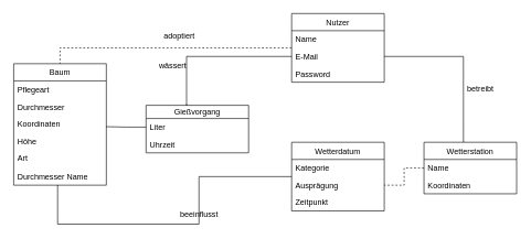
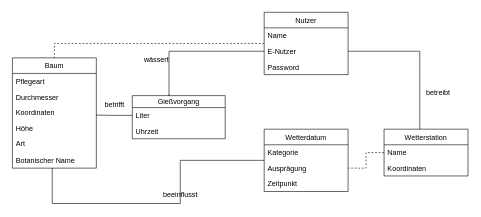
  <mxCell id="0" />
  <mxCell id="1" parent="0" />
  <mxCell id="2" value="Baum" style="swimlane;fontStyle=0;childLayout=stackLayout;horizontal=1;startSize=26;fillColor=none;horizontalStack=0;resizeParent=1;resizeParentMax=0;resizeLast=0;collapsible=1;marginBottom=0;" vertex="1" parent="1"><mxGeometry x="20" y="96" width="140" height="184" as="geometry" /></mxCell>
  <mxCell id="3" value="Pflegeart" style="text;strokeColor=none;fillColor=none;align=left;verticalAlign=top;spacingLeft=4;spacingRight=4;overflow=hidden;rotatable=0;points=[[0,0.5],[1,0.5]];portConstraint=eastwest;" vertex="1" parent="2"><mxGeometry y="26" width="140" height="26" as="geometry" /></mxCell>
  <mxCell id="4" value="Durchmesser" style="text;strokeColor=none;fillColor=none;align=left;verticalAlign=top;spacingLeft=4;spacingRight=4;overflow=hidden;rotatable=0;points=[[0,0.5],[1,0.5]];portConstraint=eastwest;" vertex="1" parent="2"><mxGeometry y="52" width="140" height="26" as="geometry" /></mxCell>
  <mxCell id="5" value="Koordinaten" style="text;strokeColor=none;fillColor=none;align=left;verticalAlign=top;spacingLeft=4;spacingRight=4;overflow=hidden;rotatable=0;points=[[0,0.5],[1,0.5]];portConstraint=eastwest;" vertex="1" parent="2"><mxGeometry y="78" width="140" height="26" as="geometry" /></mxCell>
  <mxCell id="6" value="Höhe" style="text;strokeColor=none;fillColor=none;align=left;verticalAlign=top;spacingLeft=4;spacingRight=4;overflow=hidden;rotatable=0;points=[[0,0.5],[1,0.5]];portConstraint=eastwest;" vertex="1" parent="2"><mxGeometry y="104" width="140" height="26" as="geometry" /></mxCell>
  <mxCell id="7" value="Art" style="text;strokeColor=none;fillColor=none;align=left;verticalAlign=top;spacingLeft=4;spacingRight=4;overflow=hidden;rotatable=0;points=[[0,0.5],[1,0.5]];portConstraint=eastwest;" vertex="1" parent="2"><mxGeometry y="130" width="140" height="28" as="geometry" /></mxCell>
- <mxCell id="8" value="Durchmesser Name" style="text;strokeColor=none;fillColor=none;align=left;verticalAlign=top;spacingLeft=4;spacingRight=4;overflow=hidden;rotatable=0;points=[[0,0.5],[1,0.5]];portConstraint=eastwest;" vertex="1" parent="2"><mxGeometry y="158" width="140" height="26" as="geometry" /></mxCell>
+ <mxCell id="8" value="Botanischer Name" style="text;strokeColor=none;fillColor=none;align=left;verticalAlign=top;spacingLeft=4;spacingRight=4;overflow=hidden;rotatable=0;points=[[0,0.5],[1,0.5]];portConstraint=eastwest;" vertex="1" parent="2"><mxGeometry y="158" width="140" height="26" as="geometry" /></mxCell>
  <mxCell id="9" style="edgeStyle=orthogonalEdgeStyle;rounded=0;orthogonalLoop=1;jettySize=auto;html=1;entryX=0.5;entryY=0;entryDx=0;entryDy=0;strokeColor=default;endArrow=none;endFill=0;startSize=0;endSize=0;dashed=1;" edge="1" parent="1" source="10" target="2"><mxGeometry relative="1" as="geometry" /></mxCell>
  <mxCell id="10" value="Nutzer" style="swimlane;fontStyle=0;childLayout=stackLayout;horizontal=1;startSize=26;fillColor=none;horizontalStack=0;resizeParent=1;resizeParentMax=0;resizeLast=0;collapsible=1;marginBottom=0;" vertex="1" parent="1"><mxGeometry x="440" y="20" width="140" height="104" as="geometry" /></mxCell>
  <mxCell id="11" value="Name" style="text;strokeColor=none;fillColor=none;align=left;verticalAlign=top;spacingLeft=4;spacingRight=4;overflow=hidden;rotatable=0;points=[[0,0.5],[1,0.5]];portConstraint=eastwest;" vertex="1" parent="10"><mxGeometry y="26" width="140" height="26" as="geometry" /></mxCell>
- <mxCell id="12" value="E-Mail" style="text;strokeColor=none;fillColor=none;align=left;verticalAlign=top;spacingLeft=4;spacingRight=4;overflow=hidden;rotatable=0;points=[[0,0.5],[1,0.5]];portConstraint=eastwest;" vertex="1" parent="10"><mxGeometry y="52" width="140" height="26" as="geometry" /></mxCell>
+ <mxCell id="12" value="E-Nutzer" style="text;strokeColor=none;fillColor=none;align=left;verticalAlign=top;spacingLeft=4;spacingRight=4;overflow=hidden;rotatable=0;points=[[0,0.5],[1,0.5]];portConstraint=eastwest;" vertex="1" parent="10"><mxGeometry y="52" width="140" height="26" as="geometry" /></mxCell>
  <mxCell id="13" value="Password" style="text;strokeColor=none;fillColor=none;align=left;verticalAlign=top;spacingLeft=4;spacingRight=4;overflow=hidden;rotatable=0;points=[[0,0.5],[1,0.5]];portConstraint=eastwest;" vertex="1" parent="10"><mxGeometry y="78" width="140" height="26" as="geometry" /></mxCell>
  <mxCell id="14" style="edgeStyle=orthogonalEdgeStyle;rounded=0;orthogonalLoop=1;jettySize=auto;html=1;entryX=0.474;entryY=0.967;entryDx=0;entryDy=0;entryPerimeter=0;strokeColor=default;endSize=0;startSize=0;endArrow=open;endFill=0;" edge="1" parent="1" source="15" target="8"><mxGeometry relative="1" as="geometry" /></mxCell>
  <mxCell id="15" value="Wetterdatum" style="swimlane;fontStyle=0;childLayout=stackLayout;horizontal=1;startSize=26;fillColor=none;horizontalStack=0;resizeParent=1;resizeParentMax=0;resizeLast=0;collapsible=1;marginBottom=0;" vertex="1" parent="1"><mxGeometry x="440" y="215" width="140" height="104" as="geometry" /></mxCell>
  <mxCell id="16" value="Kategorie" style="text;strokeColor=none;fillColor=none;align=left;verticalAlign=top;spacingLeft=4;spacingRight=4;overflow=hidden;rotatable=0;points=[[0,0.5],[1,0.5]];portConstraint=eastwest;" vertex="1" parent="15"><mxGeometry y="26" width="140" height="26" as="geometry" /></mxCell>
  <mxCell id="17" value="Ausprägung" style="text;strokeColor=none;fillColor=none;align=left;verticalAlign=top;spacingLeft=4;spacingRight=4;overflow=hidden;rotatable=0;points=[[0,0.5],[1,0.5]];portConstraint=eastwest;" vertex="1" parent="15"><mxGeometry y="52" width="140" height="26" as="geometry" /></mxCell>
  <mxCell id="18" value="Zeitpunkt" style="text;strokeColor=none;fillColor=none;align=left;verticalAlign=top;spacingLeft=4;spacingRight=4;overflow=hidden;rotatable=0;points=[[0,0.5],[1,0.5]];portConstraint=eastwest;" vertex="1" parent="15"><mxGeometry y="78" width="140" height="26" as="geometry" /></mxCell>
  <mxCell id="19" style="edgeStyle=orthogonalEdgeStyle;rounded=0;orthogonalLoop=1;jettySize=auto;html=1;strokeColor=default;endArrow=none;endFill=0;startSize=0;endSize=0;dashed=1;" edge="1" parent="1" source="20" target="17"><mxGeometry relative="1" as="geometry"><mxPoint x="581.26" y="322.562" as="targetPoint" /></mxGeometry></mxCell>
  <mxCell id="20" value="Wetterstation" style="swimlane;fontStyle=0;childLayout=stackLayout;horizontal=1;startSize=26;fillColor=none;horizontalStack=0;resizeParent=1;resizeParentMax=0;resizeLast=0;collapsible=1;marginBottom=0;" vertex="1" parent="1"><mxGeometry x="640" y="215" width="140" height="78" as="geometry" /></mxCell>
  <mxCell id="21" value="Name" style="text;strokeColor=none;fillColor=none;align=left;verticalAlign=top;spacingLeft=4;spacingRight=4;overflow=hidden;rotatable=0;points=[[0,0.5],[1,0.5]];portConstraint=eastwest;" vertex="1" parent="20"><mxGeometry y="26" width="140" height="26" as="geometry" /></mxCell>
  <mxCell id="22" value="Koordinaten" style="text;strokeColor=none;fillColor=none;align=left;verticalAlign=top;spacingLeft=4;spacingRight=4;overflow=hidden;rotatable=0;points=[[0,0.5],[1,0.5]];portConstraint=eastwest;" vertex="1" parent="20"><mxGeometry y="52" width="140" height="26" as="geometry" /></mxCell>
  <mxCell id="23" value="beeinflusst" style="text;html=1;align=center;verticalAlign=middle;resizable=0;points=[];autosize=1;strokeColor=none;fillColor=none;" vertex="1" parent="1"><mxGeometry x="260" y="310" width="80" height="30" as="geometry" /></mxCell>
  <mxCell id="24" style="edgeStyle=orthogonalEdgeStyle;rounded=0;orthogonalLoop=1;jettySize=auto;html=1;entryX=0.426;entryY=-0.002;entryDx=0;entryDy=0;entryPerimeter=0;strokeColor=default;endArrow=diamond;endFill=0;startSize=0;endSize=0;" edge="1" parent="1" source="12" target="20"><mxGeometry relative="1" as="geometry" /></mxCell>
- <mxCell id="25" value="betreibt" style="text;html=1;align=center;verticalAlign=middle;resizable=0;points=[];autosize=1;strokeColor=none;fillColor=none;" vertex="1" parent="1"><mxGeometry x="695" y="120" width="60" height="30" as="geometry" /></mxCell>
+ <mxCell id="25" value="betreibt" style="text;html=1;align=center;verticalAlign=middle;resizable=0;points=[];autosize=1;strokeColor=none;fillColor=none;" vertex="1" parent="1"><mxGeometry x="700" y="140" width="60" height="30" as="geometry" /></mxCell>
  <mxCell id="26" value="Gießvorgang" style="swimlane;fontStyle=0;childLayout=stackLayout;horizontal=1;startSize=20;fillColor=none;horizontalStack=0;resizeParent=1;resizeParentMax=0;resizeLast=0;collapsible=1;marginBottom=0;" vertex="1" parent="1"><mxGeometry x="220" y="159" width="155" height="72" as="geometry" /></mxCell>
  <mxCell id="27" value="Liter" style="text;strokeColor=none;fillColor=none;align=left;verticalAlign=top;spacingLeft=4;spacingRight=4;overflow=hidden;rotatable=0;points=[[0,0.5],[1,0.5]];portConstraint=eastwest;" vertex="1" parent="26"><mxGeometry y="20" width="155" height="26" as="geometry" /></mxCell>
  <mxCell id="28" value="Uhrzeit" style="text;strokeColor=none;fillColor=none;align=left;verticalAlign=top;spacingLeft=4;spacingRight=4;overflow=hidden;rotatable=0;points=[[0,0.5],[1,0.5]];portConstraint=eastwest;" vertex="1" parent="26"><mxGeometry y="46" width="155" height="26" as="geometry" /></mxCell>
  <mxCell id="29" style="edgeStyle=orthogonalEdgeStyle;rounded=0;orthogonalLoop=1;jettySize=auto;html=1;entryX=0.395;entryY=0.014;entryDx=0;entryDy=0;entryPerimeter=0;strokeColor=default;endArrow=classic;endFill=0;startSize=0;endSize=0;" edge="1" parent="1" source="12" target="26"><mxGeometry relative="1" as="geometry" /></mxCell>
  <mxCell id="30" style="edgeStyle=orthogonalEdgeStyle;rounded=0;orthogonalLoop=1;jettySize=auto;html=1;entryX=0.997;entryY=0.67;entryDx=0;entryDy=0;entryPerimeter=0;strokeColor=default;endArrow=none;endFill=0;startSize=0;endSize=0;" edge="1" parent="1" source="27" target="5"><mxGeometry relative="1" as="geometry" /></mxCell>
  <mxCell id="31" value="wässert" style="text;html=1;align=center;verticalAlign=middle;resizable=0;points=[];autosize=1;strokeColor=none;fillColor=none;" vertex="1" parent="1"><mxGeometry x="230" y="85" width="60" height="30" as="geometry" /></mxCell>
- <mxCell id="32" value="adoptiert" style="text;html=1;align=center;verticalAlign=middle;resizable=0;points=[];autosize=1;strokeColor=none;fillColor=none;" vertex="1" parent="1"><mxGeometry x="235" y="40" width="70" height="30" as="geometry" /></mxCell>
+ <mxCell id="33" value="betrifft" style="text;html=1;align=center;verticalAlign=middle;resizable=0;points=[];autosize=1;strokeColor=none;fillColor=none;" vertex="1" parent="1"><mxGeometry x="160" y="159" width="60" height="30" as="geometry" /></mxCell>
